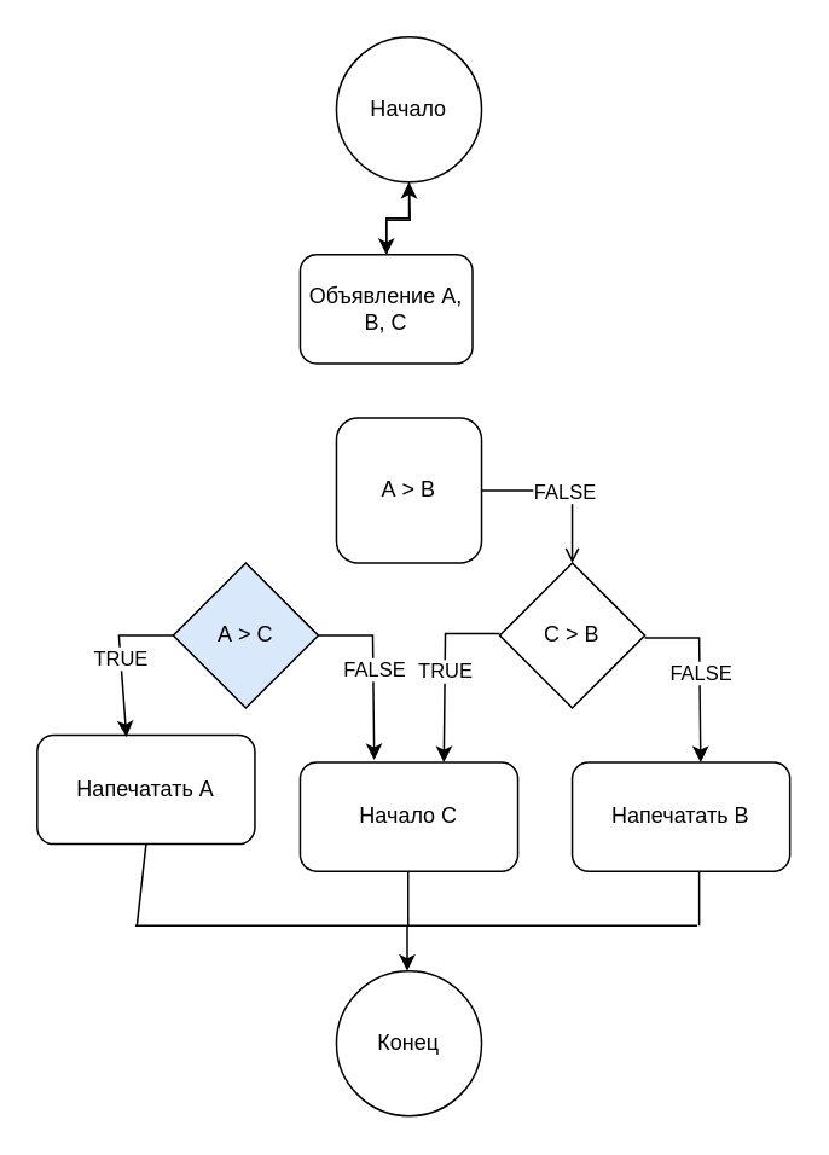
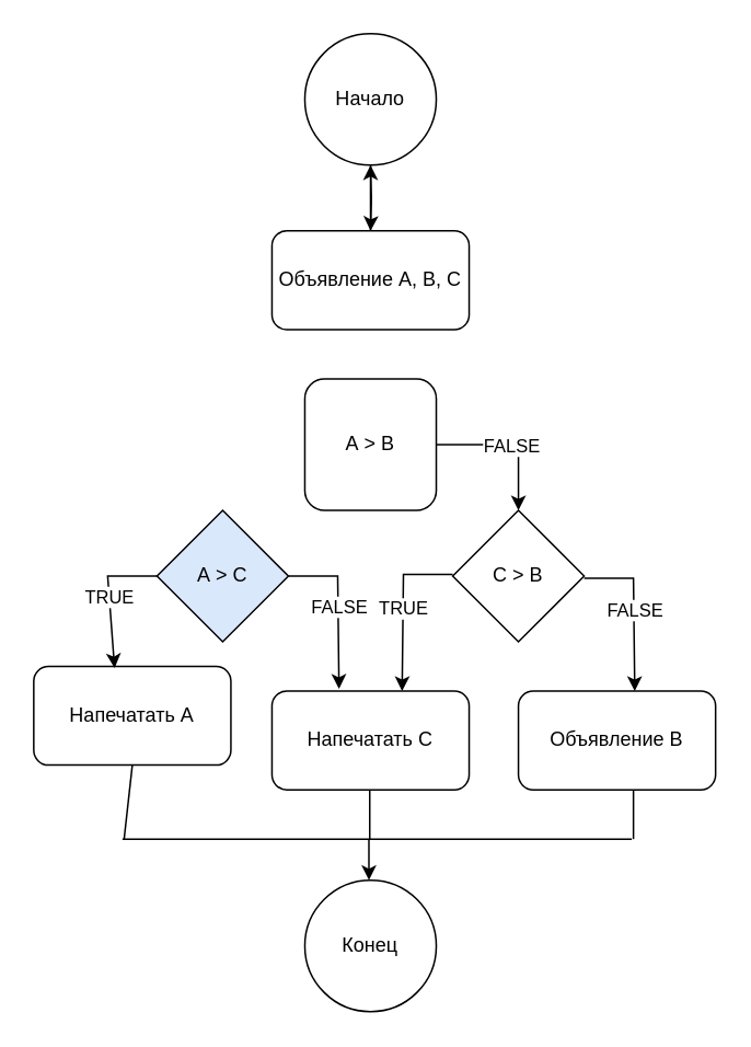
  <mxCell id="0" />
  <mxCell id="1" parent="0" />
  <mxCell id="2" value="" style="edgeStyle=orthogonalEdgeStyle;rounded=0;orthogonalLoop=1;jettySize=auto;html=1;" edge="1" parent="1" target="4"><mxGeometry relative="1" as="geometry"><mxPoint x="225" y="100" as="sourcePoint" /></mxGeometry></mxCell>
  <mxCell id="3" value="" style="edgeStyle=orthogonalEdgeStyle;rounded=0;orthogonalLoop=1;jettySize=auto;html=1;" edge="1" parent="1" source="4" target="21"><mxGeometry relative="1" as="geometry" /></mxCell>
- <mxCell id="4" value="Объявление А, В, С" style="rounded=1;whiteSpace=wrap;html=1;" vertex="1" parent="1"><mxGeometry x="165" y="140" width="95" height="60" as="geometry" /></mxCell>
+ <mxCell id="4" value="Объявление А, В, С" style="rounded=1;whiteSpace=wrap;html=1;" vertex="1" parent="1"><mxGeometry x="165" y="140" width="120" height="60" as="geometry" /></mxCell>
  <mxCell id="5" value="А &amp;gt; B" style="whiteSpace=wrap;html=1;rounded=1;" vertex="1" parent="1"><mxGeometry x="185" y="230" width="80" height="80" as="geometry" /></mxCell>
  <mxCell id="6" value="А &amp;gt; C" style="rhombus;whiteSpace=wrap;html=1;fillColor=#dae8fc;" vertex="1" parent="1"><mxGeometry x="95" y="310" width="80" height="80" as="geometry" /></mxCell>
  <mxCell id="7" value="Напечатать А" style="rounded=1;whiteSpace=wrap;html=1;" vertex="1" parent="1"><mxGeometry x="20" y="405" width="120" height="60" as="geometry" /></mxCell>
- <mxCell id="8" value="Начало С" style="rounded=1;whiteSpace=wrap;html=1;" vertex="1" parent="1"><mxGeometry x="165" y="420" width="120" height="60" as="geometry" /></mxCell>
- <mxCell id="9" value="Напечатать В" style="rounded=1;whiteSpace=wrap;html=1;" vertex="1" parent="1"><mxGeometry x="315" y="420" width="120" height="60" as="geometry" /></mxCell>
+ <mxCell id="8" value="Напечатать С" style="rounded=1;whiteSpace=wrap;html=1;" vertex="1" parent="1"><mxGeometry x="165" y="420" width="120" height="60" as="geometry" /></mxCell>
+ <mxCell id="9" value="Объявление В" style="rounded=1;whiteSpace=wrap;html=1;" vertex="1" parent="1"><mxGeometry x="315" y="420" width="120" height="60" as="geometry" /></mxCell>
  <mxCell id="10" value="С &amp;gt; B" style="rhombus;whiteSpace=wrap;html=1;" vertex="1" parent="1"><mxGeometry x="275" y="310" width="80" height="80" as="geometry" /></mxCell>
- <mxCell id="11" value="" style="endArrow=open;html=1;rounded=0;exitX=1;exitY=0.5;exitDx=0;exitDy=0;entryX=0.5;entryY=0;entryDx=0;entryDy=0;" edge="1" parent="1" source="5" target="10"><mxGeometry relative="1" as="geometry"><mxPoint x="175" y="300" as="sourcePoint" /><mxPoint x="275" y="300" as="targetPoint" /><Array as="points"><mxPoint x="315" y="270" /></Array></mxGeometry></mxCell>
+ <mxCell id="11" value="" style="endArrow=classic;html=1;rounded=0;exitX=1;exitY=0.5;exitDx=0;exitDy=0;entryX=0.5;entryY=0;entryDx=0;entryDy=0;" edge="1" parent="1" source="5" target="10"><mxGeometry relative="1" as="geometry"><mxPoint x="175" y="300" as="sourcePoint" /><mxPoint x="275" y="300" as="targetPoint" /><Array as="points"><mxPoint x="315" y="270" /></Array></mxGeometry></mxCell>
  <mxCell id="12" value="FALSE" style="edgeLabel;resizable=0;html=1;align=center;verticalAlign=middle;" connectable="0" vertex="1" parent="11"><mxGeometry relative="1" as="geometry" /></mxCell>
  <mxCell id="13" value="" style="endArrow=classic;html=1;rounded=0;entryX=0.41;entryY=0.017;entryDx=0;entryDy=0;entryPerimeter=0;" edge="1" parent="1" target="7"><mxGeometry relative="1" as="geometry"><mxPoint x="95" y="350" as="sourcePoint" /><mxPoint x="45" y="388" as="targetPoint" /><Array as="points"><mxPoint x="65" y="350" /></Array></mxGeometry></mxCell>
  <mxCell id="14" value="TRUE" style="edgeLabel;resizable=0;html=1;align=center;verticalAlign=middle;" connectable="0" vertex="1" parent="13"><mxGeometry relative="1" as="geometry" /></mxCell>
  <mxCell id="15" value="" style="endArrow=classic;html=1;rounded=0;exitX=1;exitY=0.5;exitDx=0;exitDy=0;entryX=0.34;entryY=-0.023;entryDx=0;entryDy=0;entryPerimeter=0;" edge="1" parent="1" target="8"><mxGeometry relative="1" as="geometry"><mxPoint x="175" y="350" as="sourcePoint" /><mxPoint x="225" y="390" as="targetPoint" /><Array as="points"><mxPoint x="205" y="350" /></Array></mxGeometry></mxCell>
  <mxCell id="16" value="FALSE" style="edgeLabel;resizable=0;html=1;align=center;verticalAlign=middle;" connectable="0" vertex="1" parent="15"><mxGeometry relative="1" as="geometry" /></mxCell>
  <mxCell id="17" value="" style="endArrow=classic;html=1;rounded=0;entryX=0.41;entryY=0.017;entryDx=0;entryDy=0;entryPerimeter=0;" edge="1" parent="1"><mxGeometry relative="1" as="geometry"><mxPoint x="275" y="348.98" as="sourcePoint" /><mxPoint x="244.2" y="420" as="targetPoint" /><Array as="points"><mxPoint x="245" y="348.98" /></Array></mxGeometry></mxCell>
  <mxCell id="18" value="TRUE" style="edgeLabel;resizable=0;html=1;align=center;verticalAlign=middle;" connectable="0" vertex="1" parent="17"><mxGeometry relative="1" as="geometry" /></mxCell>
  <mxCell id="19" value="" style="endArrow=classic;html=1;rounded=0;exitX=1;exitY=0.5;exitDx=0;exitDy=0;entryX=0.34;entryY=-0.023;entryDx=0;entryDy=0;entryPerimeter=0;" edge="1" parent="1"><mxGeometry relative="1" as="geometry"><mxPoint x="355" y="351.38" as="sourcePoint" /><mxPoint x="385.8" y="420" as="targetPoint" /><Array as="points"><mxPoint x="385" y="351.38" /></Array></mxGeometry></mxCell>
  <mxCell id="20" value="FALSE" style="edgeLabel;resizable=0;html=1;align=center;verticalAlign=middle;" connectable="0" vertex="1" parent="19"><mxGeometry relative="1" as="geometry" /></mxCell>
  <mxCell id="21" value="Начало" style="ellipse;whiteSpace=wrap;html=1;aspect=fixed;" vertex="1" parent="1"><mxGeometry x="185" y="20" width="80" height="80" as="geometry" /></mxCell>
  <mxCell id="22" value="Конец" style="ellipse;whiteSpace=wrap;html=1;aspect=fixed;" vertex="1" parent="1"><mxGeometry x="185" y="535" width="80" height="80" as="geometry" /></mxCell>
  <mxCell id="23" value="" style="endArrow=none;html=1;rounded=0;" edge="1" parent="1"><mxGeometry width="50" height="50" relative="1" as="geometry"><mxPoint x="74" y="510" as="sourcePoint" /><mxPoint x="384" y="510" as="targetPoint" /></mxGeometry></mxCell>
  <mxCell id="24" value="" style="endArrow=none;html=1;rounded=0;entryX=0.5;entryY=1;entryDx=0;entryDy=0;" edge="1" parent="1" target="7"><mxGeometry width="50" height="50" relative="1" as="geometry"><mxPoint x="75" y="510" as="sourcePoint" /><mxPoint x="255" y="480" as="targetPoint" /></mxGeometry></mxCell>
  <mxCell id="25" value="" style="endArrow=none;html=1;rounded=0;entryX=0.5;entryY=1;entryDx=0;entryDy=0;" edge="1" parent="1"><mxGeometry width="50" height="50" relative="1" as="geometry"><mxPoint x="224.5" y="510" as="sourcePoint" /><mxPoint x="224.5" y="480" as="targetPoint" /></mxGeometry></mxCell>
  <mxCell id="26" value="" style="endArrow=none;html=1;rounded=0;entryX=0.5;entryY=1;entryDx=0;entryDy=0;" edge="1" parent="1"><mxGeometry width="50" height="50" relative="1" as="geometry"><mxPoint x="385" y="510" as="sourcePoint" /><mxPoint x="385" y="480" as="targetPoint" /></mxGeometry></mxCell>
  <mxCell id="27" value="" style="endArrow=classic;html=1;rounded=0;entryX=0.5;entryY=0;entryDx=0;entryDy=0;" edge="1" parent="1"><mxGeometry width="50" height="50" relative="1" as="geometry"><mxPoint x="224" y="510" as="sourcePoint" /><mxPoint x="224" y="535" as="targetPoint" /></mxGeometry></mxCell>
